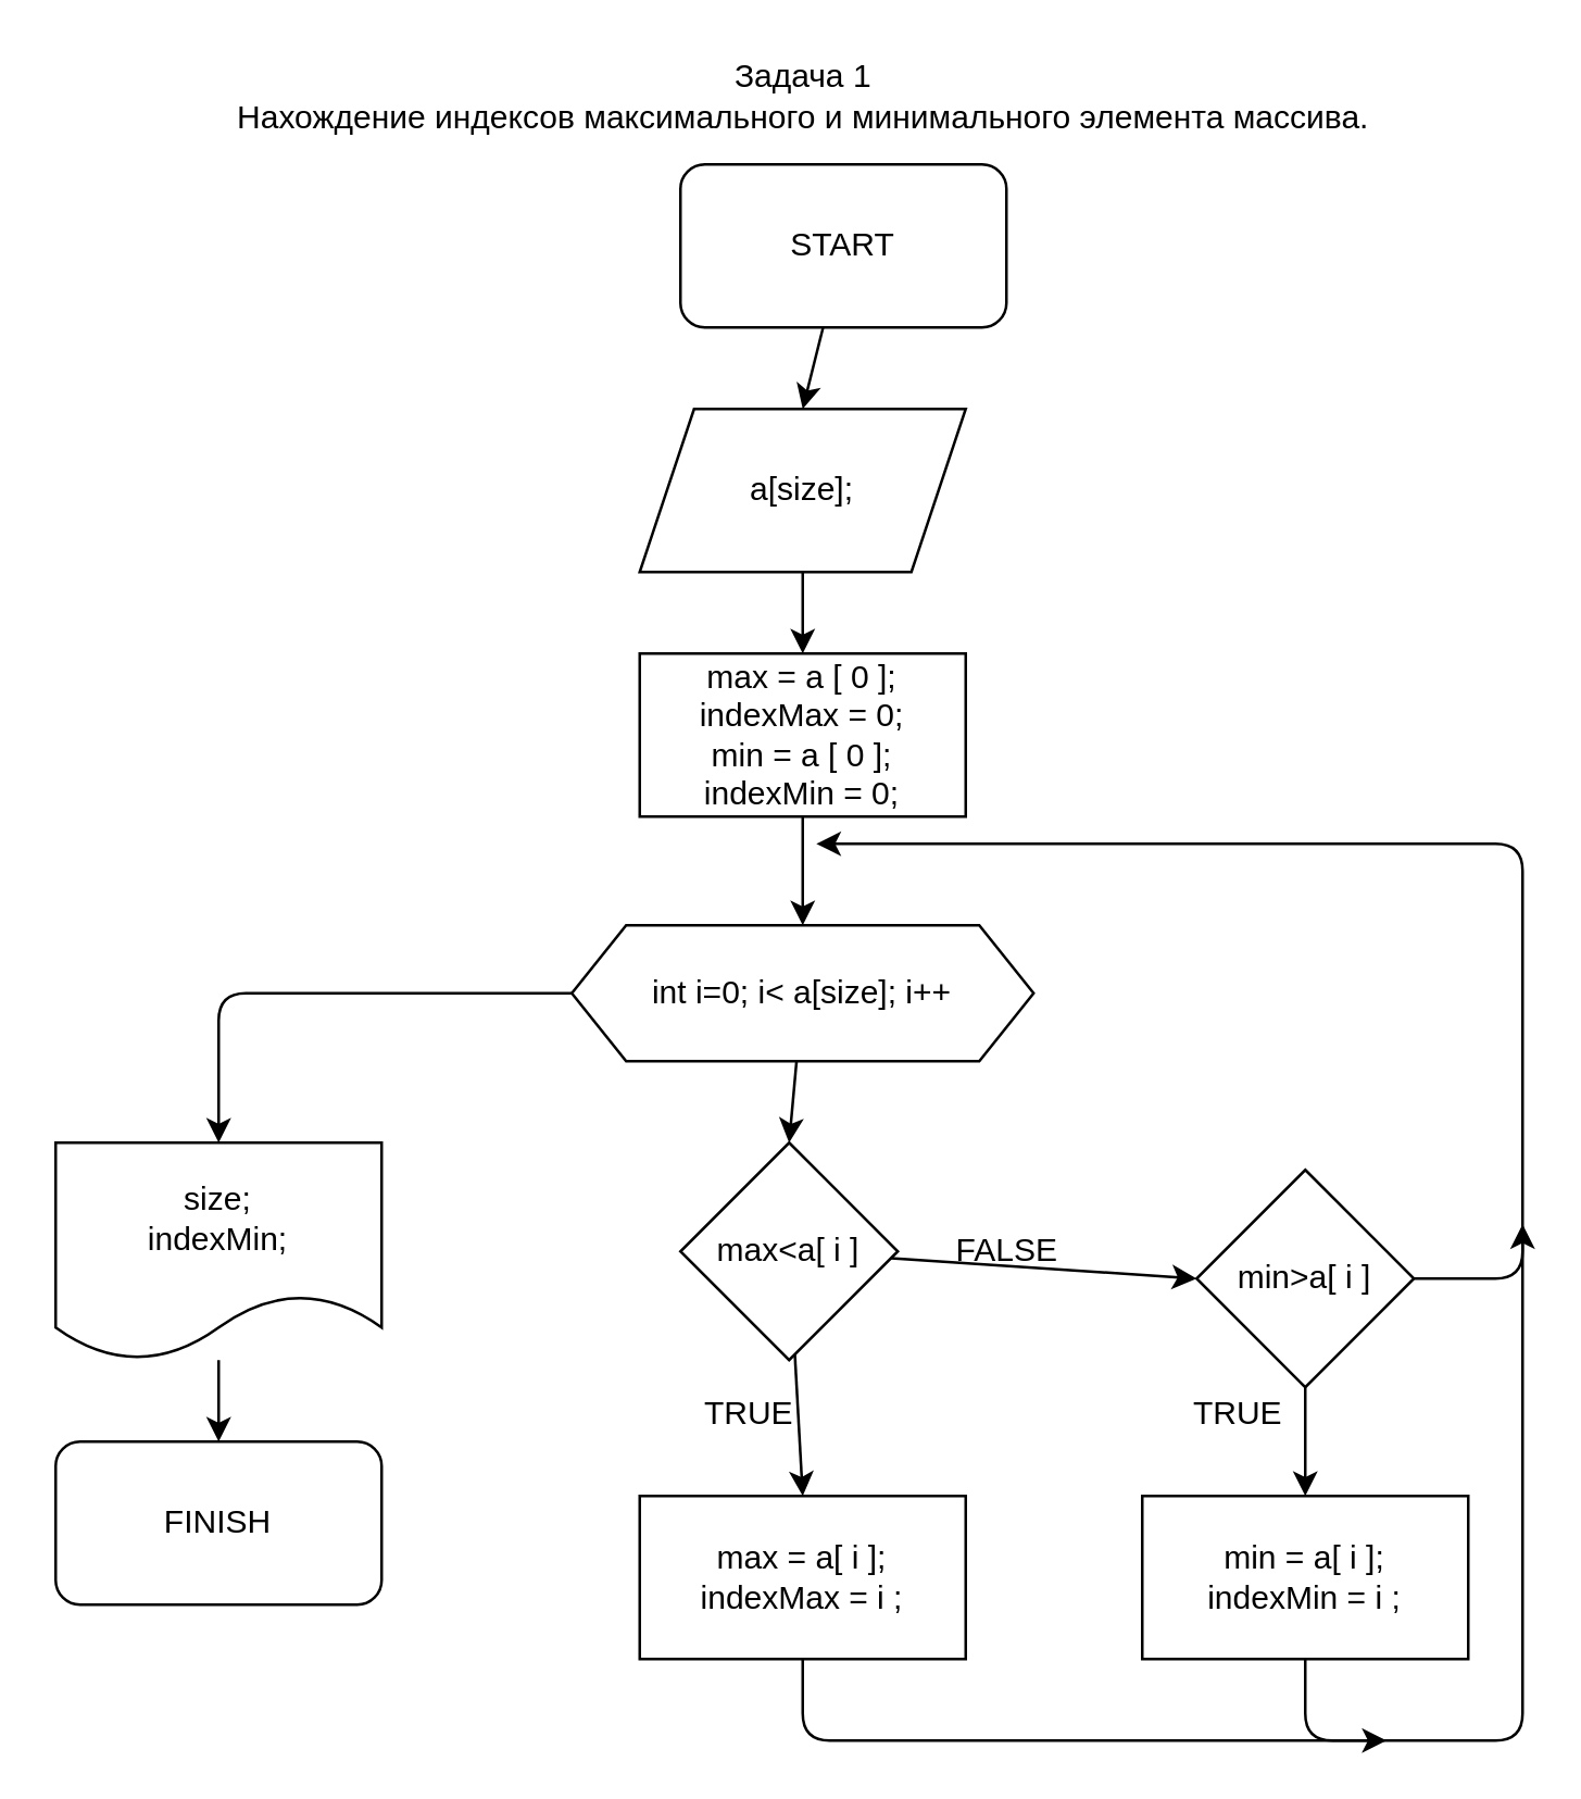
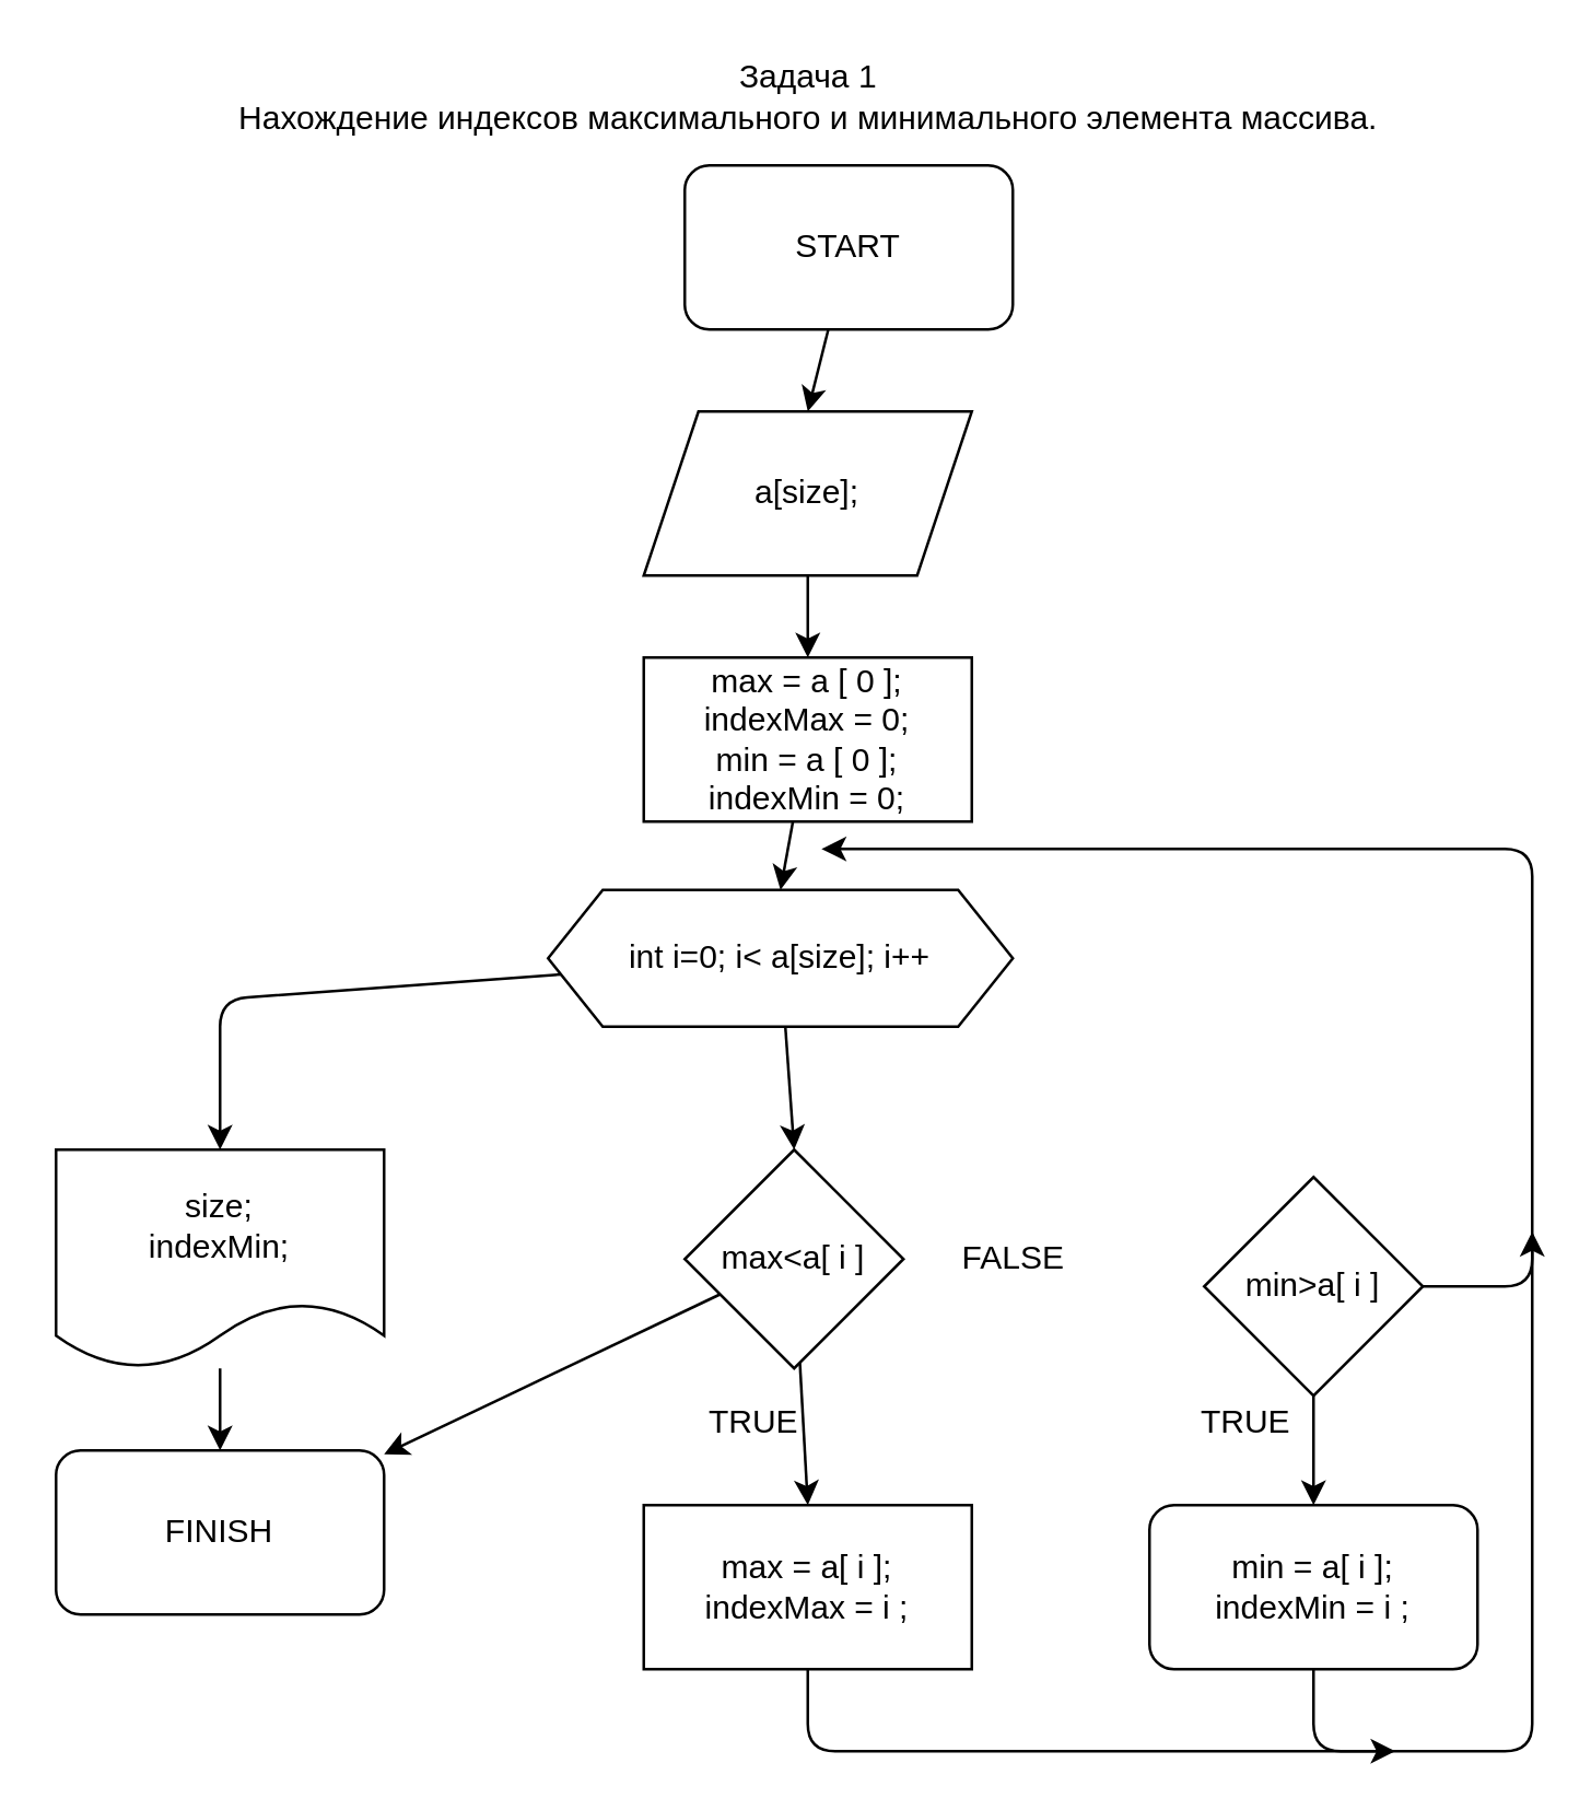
  <mxCell id="0" />
  <mxCell id="1" parent="0" />
  <mxCell id="2" style="edgeStyle=none;html=1;entryX=0.5;entryY=0;entryDx=0;entryDy=0;" edge="1" parent="1" source="3" target="6"><mxGeometry relative="1" as="geometry" /></mxCell>
  <mxCell id="3" value="START" style="rounded=1;whiteSpace=wrap;html=1;" parent="1" vertex="1"><mxGeometry x="250" y="60" width="120" height="60" as="geometry" /></mxCell>
  <mxCell id="4" value="Задача 1&lt;br&gt;Нахождение индексов максимального и минимального элемента массива." style="text;html=1;align=center;verticalAlign=middle;resizable=0;points=[];autosize=1;strokeColor=none;fillColor=none;" vertex="1" parent="1"><mxGeometry x="80" width="430" height="30" as="geometry" y="20" /></mxCell>
  <mxCell id="5" style="edgeStyle=none;html=1;entryX=0.5;entryY=0;entryDx=0;entryDy=0;" edge="1" parent="1" source="6" target="8"><mxGeometry relative="1" as="geometry" /></mxCell>
  <mxCell id="6" value="a[size];" style="shape=parallelogram;perimeter=parallelogramPerimeter;whiteSpace=wrap;html=1;fixedSize=1;" vertex="1" parent="1"><mxGeometry x="235" y="150" width="120" height="60" as="geometry" /></mxCell>
  <mxCell id="7" style="edgeStyle=none;html=1;entryX=0.5;entryY=0;entryDx=0;entryDy=0;" edge="1" parent="1" source="8" target="11"><mxGeometry relative="1" as="geometry" /></mxCell>
  <mxCell id="8" value="max = a [ 0 ];&lt;br&gt;indexMax = 0;&lt;br&gt;min = a [ 0 ];&lt;br&gt;indexMin = 0;" style="rounded=0;whiteSpace=wrap;html=1;" vertex="1" parent="1"><mxGeometry x="235" y="240" width="120" height="60" as="geometry" /></mxCell>
  <mxCell id="9" style="edgeStyle=none;html=1;entryX=0.5;entryY=0;entryDx=0;entryDy=0;" edge="1" parent="1" source="11" target="14"><mxGeometry relative="1" as="geometry" /></mxCell>
  <mxCell id="10" style="edgeStyle=none;html=1;entryX=0.5;entryY=0;entryDx=0;entryDy=0;" edge="1" parent="1" source="11" target="26"><mxGeometry relative="1" as="geometry"><Array as="points"><mxPoint x="80" y="365" /></Array></mxGeometry></mxCell>
- <mxCell id="11" value="int i=0; i&amp;lt; a[size]; i++" style="shape=hexagon;perimeter=hexagonPerimeter2;whiteSpace=wrap;html=1;fixedSize=1;" vertex="1" parent="1"><mxGeometry x="210" y="340" width="170" height="50" as="geometry" /></mxCell>
+ <mxCell id="11" value="int i=0; i&amp;lt; a[size]; i++" style="shape=hexagon;perimeter=hexagonPerimeter2;whiteSpace=wrap;html=1;fixedSize=1;" vertex="1" parent="1"><mxGeometry x="200" y="325" width="170" height="50" as="geometry" /></mxCell>
  <mxCell id="12" style="edgeStyle=none;html=1;entryX=0.5;entryY=0;entryDx=0;entryDy=0;" edge="1" parent="1" source="14" target="16"><mxGeometry relative="1" as="geometry" /></mxCell>
- <mxCell id="13" style="edgeStyle=none;html=1;entryX=0;entryY=0.5;entryDx=0;entryDy=0;" edge="1" parent="1" source="14" target="19"><mxGeometry relative="1" as="geometry" /></mxCell>
+ <mxCell id="13" style="edgeStyle=none;html=1;" edge="1" parent="1" source="14" target="27"><mxGeometry relative="1" as="geometry" /></mxCell>
  <mxCell id="14" value="max&amp;lt;a[ i ]" style="rhombus;whiteSpace=wrap;html=1;" vertex="1" parent="1"><mxGeometry x="250" y="420" width="80" height="80" as="geometry" /></mxCell>
  <mxCell id="15" style="edgeStyle=none;html=1;" edge="1" parent="1" source="16"><mxGeometry relative="1" as="geometry"><mxPoint x="510" y="640" as="targetPoint" /><Array as="points"><mxPoint x="295" y="640" /></Array></mxGeometry></mxCell>
  <mxCell id="16" value="max = a[ i ];&lt;br&gt;indexMax = i ;" style="rounded=0;whiteSpace=wrap;html=1;" vertex="1" parent="1"><mxGeometry x="235" y="550" width="120" height="60" as="geometry" /></mxCell>
  <mxCell id="17" style="edgeStyle=none;html=1;entryX=0.5;entryY=0;entryDx=0;entryDy=0;" edge="1" parent="1" source="19" target="21"><mxGeometry relative="1" as="geometry" /></mxCell>
  <mxCell id="18" style="edgeStyle=none;html=1;" edge="1" parent="1" source="19"><mxGeometry relative="1" as="geometry"><mxPoint x="300" y="310" as="targetPoint" /><Array as="points"><mxPoint x="560" y="470" /><mxPoint x="560" y="310" /></Array></mxGeometry></mxCell>
  <mxCell id="19" value="min&amp;gt;a[ i ]" style="rhombus;whiteSpace=wrap;html=1;" vertex="1" parent="1"><mxGeometry x="440" y="430" width="80" height="80" as="geometry" /></mxCell>
  <mxCell id="20" style="edgeStyle=none;html=1;" edge="1" parent="1" source="21"><mxGeometry relative="1" as="geometry"><mxPoint x="560" y="450" as="targetPoint" /><Array as="points"><mxPoint x="480" y="640" /><mxPoint x="560" y="640" /></Array></mxGeometry></mxCell>
- <mxCell id="21" value="min = a[ i ];&lt;br&gt;indexMin = i ;" style="rounded=0;whiteSpace=wrap;html=1;" vertex="1" parent="1"><mxGeometry x="420" y="550" width="120" height="60" as="geometry" /></mxCell>
+ <mxCell id="21" value="min = a[ i ];&lt;br&gt;indexMin = i ;" style="whiteSpace=wrap;html=1;rounded=1;" vertex="1" parent="1"><mxGeometry x="420" y="550" width="120" height="60" as="geometry" /></mxCell>
  <mxCell id="22" value="TRUE" style="text;html=1;align=center;verticalAlign=middle;resizable=0;points=[];autosize=1;strokeColor=none;fillColor=none;" vertex="1" parent="1"><mxGeometry x="250" y="510" width="50" height="20" as="geometry" /></mxCell>
  <mxCell id="23" value="FALSE" style="text;html=1;align=center;verticalAlign=middle;resizable=0;points=[];autosize=1;strokeColor=none;fillColor=none;" vertex="1" parent="1"><mxGeometry x="345" y="450" width="50" height="20" as="geometry" /></mxCell>
  <mxCell id="24" value="TRUE" style="text;html=1;align=center;verticalAlign=middle;resizable=0;points=[];autosize=1;strokeColor=none;fillColor=none;" vertex="1" parent="1"><mxGeometry x="430" y="510" width="50" height="20" as="geometry" /></mxCell>
  <mxCell id="25" style="edgeStyle=none;html=1;entryX=0.5;entryY=0;entryDx=0;entryDy=0;" edge="1" parent="1" source="26" target="27"><mxGeometry relative="1" as="geometry" /></mxCell>
  <mxCell id="26" value="size;&lt;br&gt;indexMin;" style="shape=document;whiteSpace=wrap;html=1;boundedLbl=1;" vertex="1" parent="1"><mxGeometry x="20" y="420" width="120" height="80" as="geometry" /></mxCell>
  <mxCell id="27" value="FINISH" style="rounded=1;whiteSpace=wrap;html=1;" vertex="1" parent="1"><mxGeometry x="20" y="530" width="120" height="60" as="geometry" /></mxCell>
